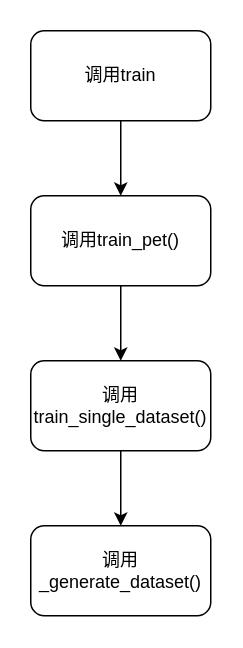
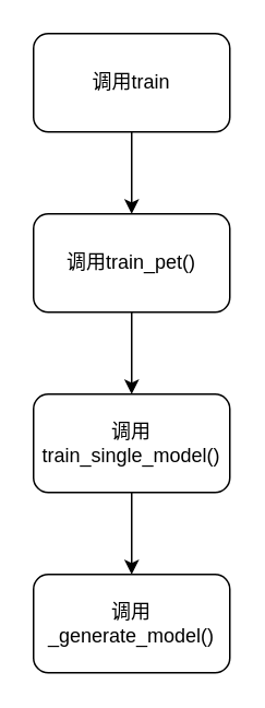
  <mxCell id="0" />
  <mxCell id="1" parent="0" />
  <mxCell id="2" value="" style="edgeStyle=orthogonalEdgeStyle;rounded=0;orthogonalLoop=1;jettySize=auto;html=1;" parent="1" source="3" target="5" edge="1"><mxGeometry relative="1" as="geometry" /></mxCell>
  <mxCell id="3" value="调用train" style="rounded=1;whiteSpace=wrap;html=1;" parent="1" vertex="1"><mxGeometry x="20" y="20" width="120" height="60" as="geometry" /></mxCell>
  <mxCell id="4" value="" style="edgeStyle=orthogonalEdgeStyle;rounded=0;orthogonalLoop=1;jettySize=auto;html=1;" parent="1" source="5" target="7" edge="1"><mxGeometry relative="1" as="geometry" /></mxCell>
  <mxCell id="5" value="调用train_pet()" style="whiteSpace=wrap;html=1;rounded=1;" parent="1" vertex="1"><mxGeometry x="20" y="130" width="120" height="60" as="geometry" /></mxCell>
  <mxCell id="6" value="" style="edgeStyle=orthogonalEdgeStyle;rounded=0;orthogonalLoop=1;jettySize=auto;html=1;" parent="1" source="7" target="8" edge="1"><mxGeometry relative="1" as="geometry" /></mxCell>
- <mxCell id="7" value="调用train_single_dataset()" style="whiteSpace=wrap;html=1;rounded=1;" parent="1" vertex="1"><mxGeometry x="20" y="240" width="120" height="60" as="geometry" /></mxCell>
- <mxCell id="8" value="调用_generate_dataset()" style="whiteSpace=wrap;html=1;rounded=1;" parent="1" vertex="1"><mxGeometry x="20" y="350" width="120" height="60" as="geometry" /></mxCell>
+ <mxCell id="7" value="调用train_single_model()" style="whiteSpace=wrap;html=1;rounded=1;" parent="1" vertex="1"><mxGeometry x="20" y="240" width="120" height="60" as="geometry" /></mxCell>
+ <mxCell id="8" value="调用_generate_model()" style="whiteSpace=wrap;html=1;rounded=1;" parent="1" vertex="1"><mxGeometry x="20" y="350" width="120" height="60" as="geometry" /></mxCell>
